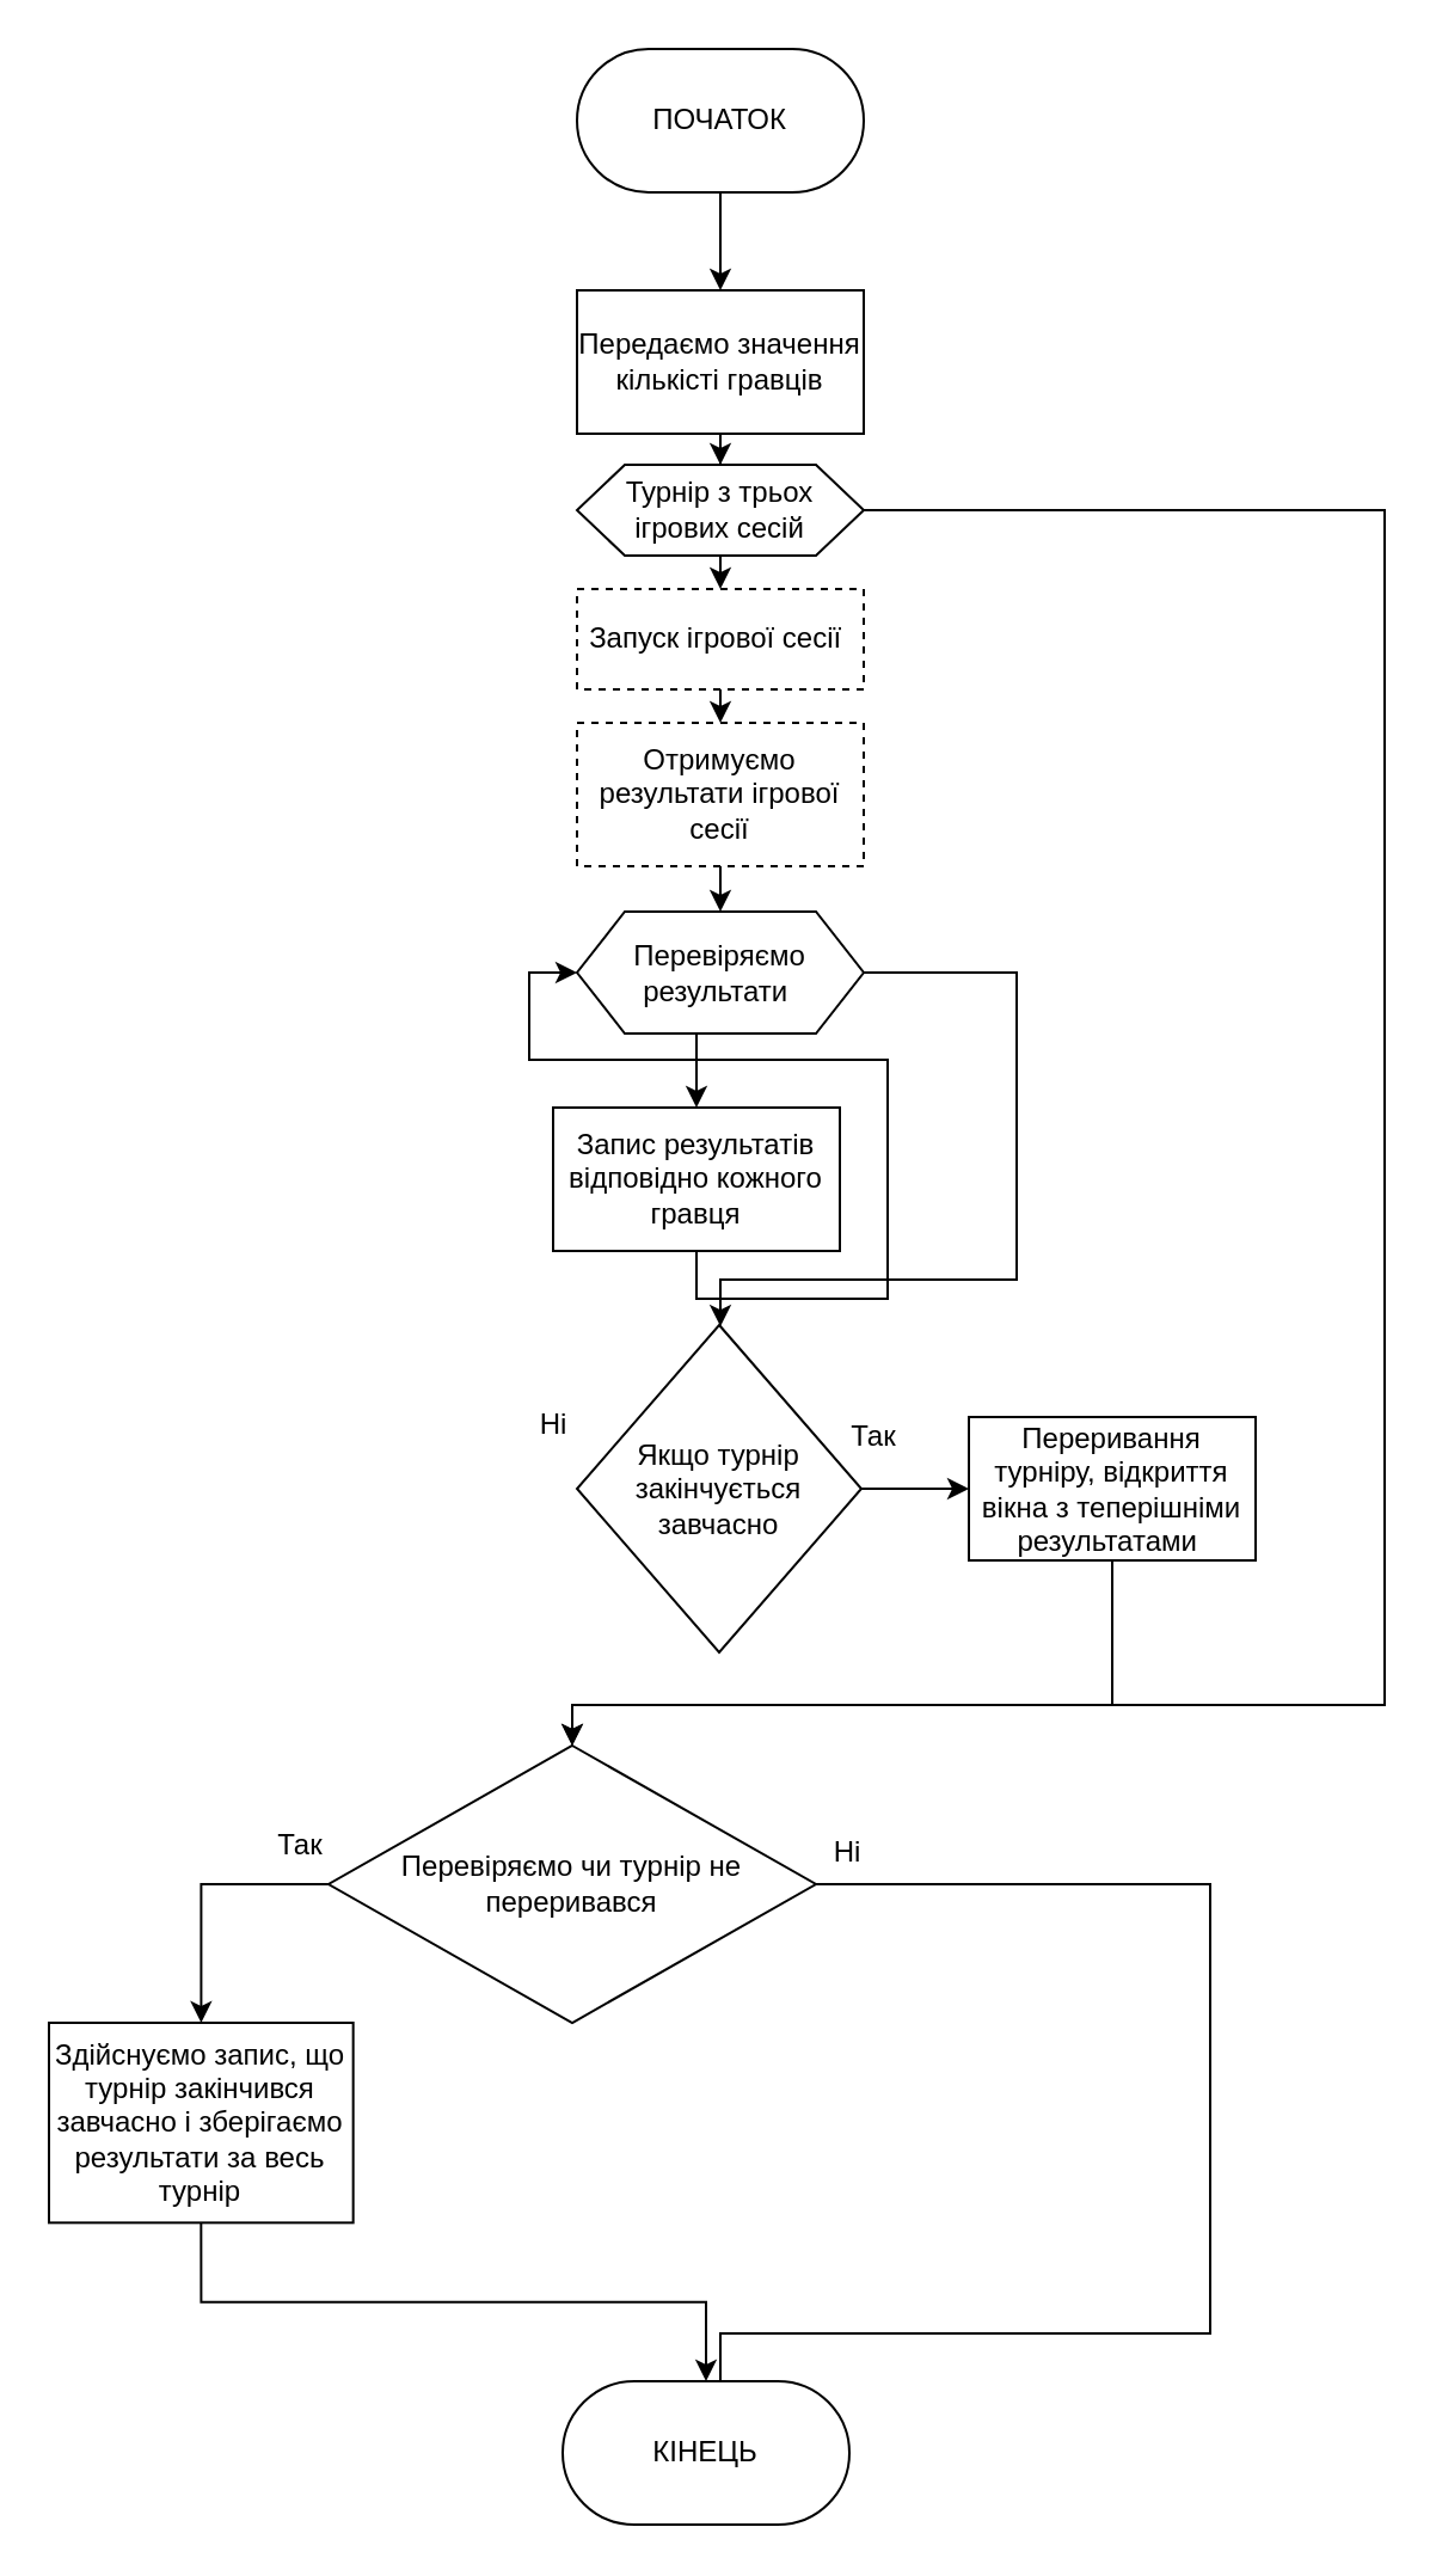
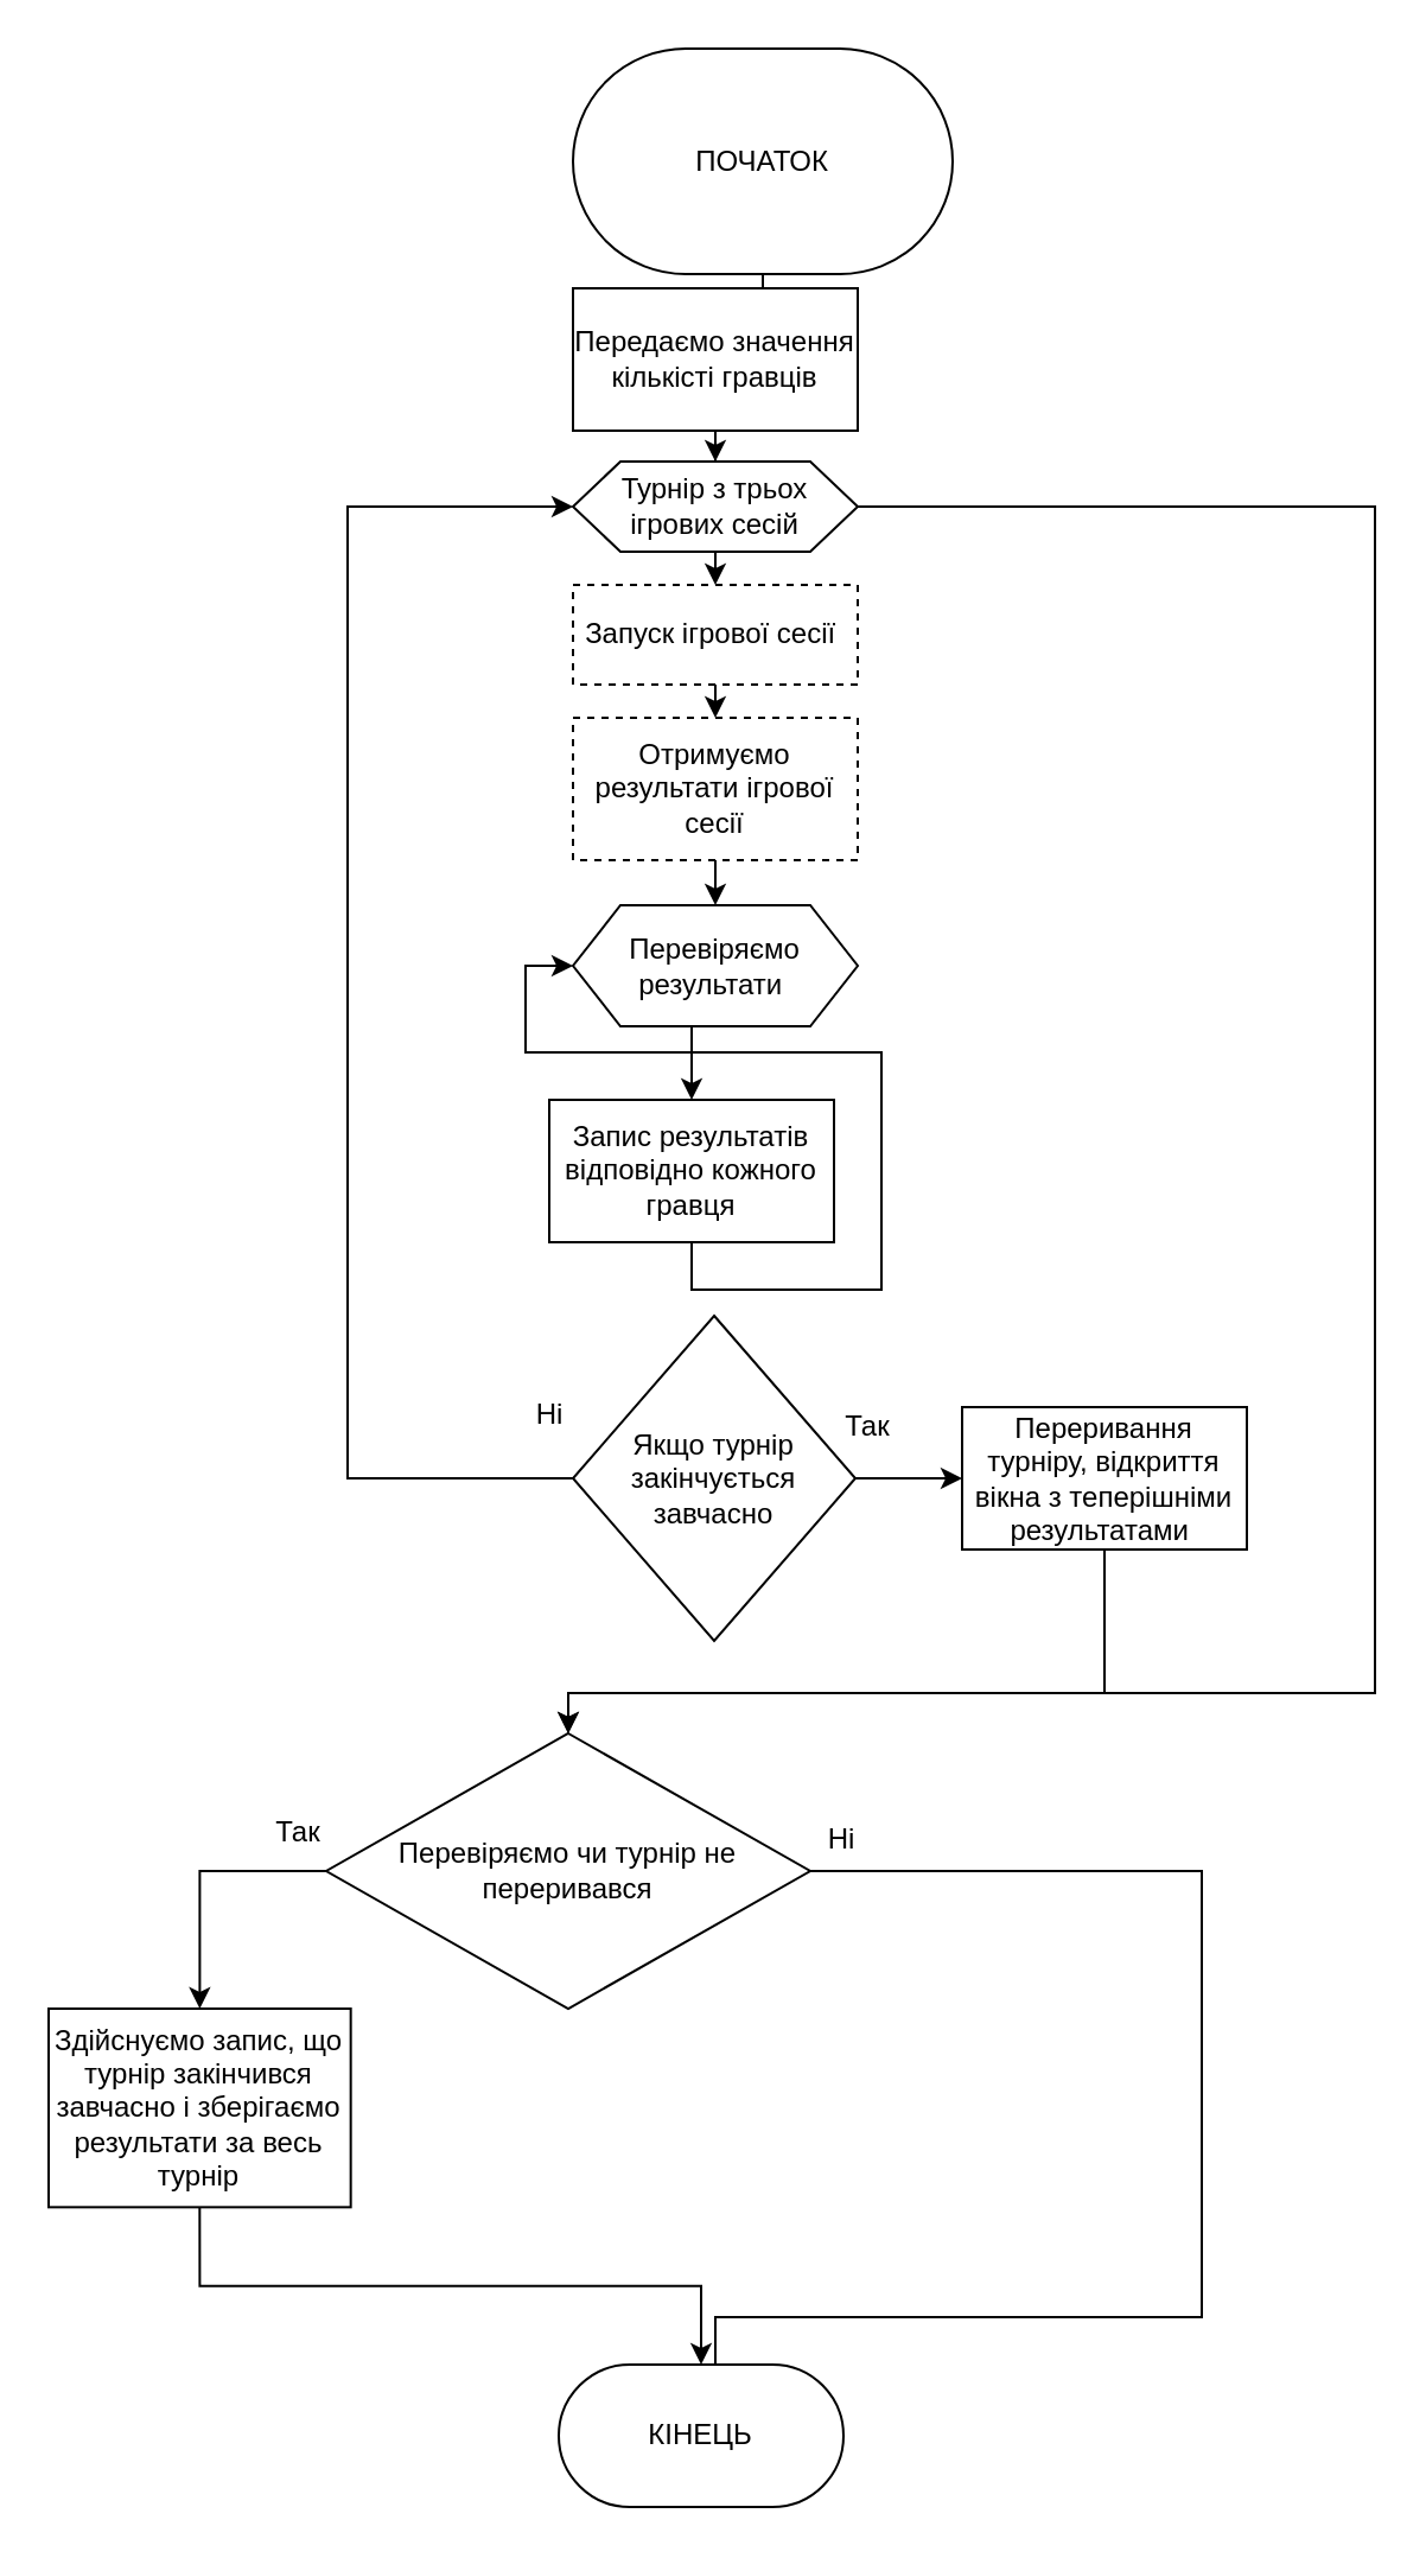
  <mxCell id="0" />
  <mxCell id="1" parent="0" />
  <mxCell id="2" style="edgeStyle=orthogonalEdgeStyle;rounded=0;orthogonalLoop=1;jettySize=auto;html=1;exitX=0.5;exitY=1;exitDx=0;exitDy=0;" edge="1" parent="1" source="3" target="5"><mxGeometry relative="1" as="geometry" /></mxCell>
- <mxCell id="3" value="ПОЧАТОК" style="rounded=1;whiteSpace=wrap;html=1;arcSize=50;" vertex="1" parent="1"><mxGeometry x="241" y="20" width="120" height="60" as="geometry" /></mxCell>
+ <mxCell id="3" value="ПОЧАТОК" style="rounded=1;whiteSpace=wrap;html=1;arcSize=50;" vertex="1" parent="1"><mxGeometry x="241" y="20" width="160" height="95" as="geometry" /></mxCell>
  <mxCell id="4" style="edgeStyle=orthogonalEdgeStyle;rounded=0;orthogonalLoop=1;jettySize=auto;html=1;exitX=0.5;exitY=1;exitDx=0;exitDy=0;" edge="1" parent="1" source="5" target="8"><mxGeometry relative="1" as="geometry" /></mxCell>
  <mxCell id="5" value="Передаємо значення кількісті гравців" style="rounded=0;whiteSpace=wrap;html=1;" vertex="1" parent="1"><mxGeometry x="241" y="121" width="120" height="60" as="geometry" /></mxCell>
  <mxCell id="6" style="edgeStyle=orthogonalEdgeStyle;rounded=0;orthogonalLoop=1;jettySize=auto;html=1;exitX=0.5;exitY=1;exitDx=0;exitDy=0;entryX=0.5;entryY=0;entryDx=0;entryDy=0;" edge="1" parent="1" source="8" target="10"><mxGeometry relative="1" as="geometry" /></mxCell>
  <mxCell id="7" style="edgeStyle=orthogonalEdgeStyle;rounded=0;orthogonalLoop=1;jettySize=auto;html=1;exitX=1;exitY=0.5;exitDx=0;exitDy=0;" edge="1" parent="1" source="8" target="25"><mxGeometry relative="1" as="geometry"><Array as="points"><mxPoint x="579" y="213" /><mxPoint x="579" y="713" /><mxPoint x="239" y="713" /></Array></mxGeometry></mxCell>
  <mxCell id="8" value="Турнір з трьох ігрових сесій" style="shape=hexagon;perimeter=hexagonPerimeter2;whiteSpace=wrap;html=1;fixedSize=1;" vertex="1" parent="1"><mxGeometry x="241" y="194" width="120" height="38" as="geometry" /></mxCell>
  <mxCell id="9" style="edgeStyle=orthogonalEdgeStyle;rounded=0;orthogonalLoop=1;jettySize=auto;html=1;exitX=0.5;exitY=1;exitDx=0;exitDy=0;entryX=0.5;entryY=0;entryDx=0;entryDy=0;" edge="1" parent="1" source="10" target="12"><mxGeometry relative="1" as="geometry" /></mxCell>
  <mxCell id="10" value="Запуск ігрової сесії&amp;nbsp;" style="rounded=0;whiteSpace=wrap;html=1;dashed=1;" vertex="1" parent="1"><mxGeometry x="241" y="246" width="120" height="42" as="geometry" /></mxCell>
  <mxCell id="11" style="edgeStyle=orthogonalEdgeStyle;rounded=0;orthogonalLoop=1;jettySize=auto;html=1;exitX=0.5;exitY=1;exitDx=0;exitDy=0;entryX=0.5;entryY=0;entryDx=0;entryDy=0;" edge="1" parent="1" source="12" target="15"><mxGeometry relative="1" as="geometry" /></mxCell>
  <mxCell id="12" value="Отримуємо результати ігрової сесії" style="rounded=0;whiteSpace=wrap;html=1;dashed=1;" vertex="1" parent="1"><mxGeometry x="241" y="302" width="120" height="60" as="geometry" /></mxCell>
  <mxCell id="13" style="edgeStyle=orthogonalEdgeStyle;rounded=0;orthogonalLoop=1;jettySize=auto;html=1;exitX=0.5;exitY=1;exitDx=0;exitDy=0;entryX=0.5;entryY=0;entryDx=0;entryDy=0;" edge="1" parent="1" source="15" target="17"><mxGeometry relative="1" as="geometry" /></mxCell>
- <mxCell id="14" style="edgeStyle=orthogonalEdgeStyle;rounded=0;orthogonalLoop=1;jettySize=auto;html=1;exitX=1;exitY=0.5;exitDx=0;exitDy=0;" edge="1" parent="1" source="15" target="20"><mxGeometry relative="1" as="geometry"><Array as="points"><mxPoint x="425" y="407" /><mxPoint x="425" y="535" /><mxPoint x="301" y="535" /></Array></mxGeometry></mxCell>
  <mxCell id="15" value="Перевіряємо результати&amp;nbsp;" style="shape=hexagon;perimeter=hexagonPerimeter2;whiteSpace=wrap;html=1;fixedSize=1;" vertex="1" parent="1"><mxGeometry x="241" y="381" width="120" height="51" as="geometry" /></mxCell>
  <mxCell id="16" style="edgeStyle=orthogonalEdgeStyle;rounded=0;orthogonalLoop=1;jettySize=auto;html=1;exitX=0.5;exitY=1;exitDx=0;exitDy=0;entryX=0;entryY=0.5;entryDx=0;entryDy=0;" edge="1" parent="1" source="17" target="15"><mxGeometry relative="1" as="geometry" /></mxCell>
  <mxCell id="17" value="Запис результатів відповідно кожного гравця" style="rounded=0;whiteSpace=wrap;html=1;" vertex="1" parent="1"><mxGeometry x="231" y="463" width="120" height="60" as="geometry" /></mxCell>
+ <mxCell id="18" style="edgeStyle=orthogonalEdgeStyle;rounded=0;orthogonalLoop=1;jettySize=auto;html=1;exitX=0;exitY=0.5;exitDx=0;exitDy=0;entryX=0;entryY=0.5;entryDx=0;entryDy=0;" edge="1" parent="1" source="20" target="8"><mxGeometry relative="1" as="geometry"><Array as="points"><mxPoint x="146" y="623" /><mxPoint x="146" y="213" /></Array></mxGeometry></mxCell>
  <mxCell id="19" style="edgeStyle=orthogonalEdgeStyle;rounded=0;orthogonalLoop=1;jettySize=auto;html=1;exitX=1;exitY=0.5;exitDx=0;exitDy=0;entryX=0;entryY=0.5;entryDx=0;entryDy=0;" edge="1" parent="1" source="20" target="22"><mxGeometry relative="1" as="geometry" /></mxCell>
  <mxCell id="20" value="Якщо турнір закінчується завчасно" style="rhombus;whiteSpace=wrap;html=1;" vertex="1" parent="1"><mxGeometry x="241" y="554" width="119" height="137" as="geometry" /></mxCell>
  <mxCell id="21" style="edgeStyle=orthogonalEdgeStyle;rounded=0;orthogonalLoop=1;jettySize=auto;html=1;exitX=0.5;exitY=1;exitDx=0;exitDy=0;entryX=0.5;entryY=0;entryDx=0;entryDy=0;" edge="1" parent="1" source="22" target="25"><mxGeometry relative="1" as="geometry"><Array as="points"><mxPoint x="465" y="713" /><mxPoint x="239" y="713" /></Array></mxGeometry></mxCell>
  <mxCell id="22" value="Переривання турніру, відкриття вікна з теперішніми результатами&amp;nbsp;" style="rounded=0;whiteSpace=wrap;html=1;" vertex="1" parent="1"><mxGeometry x="405" y="592.5" width="120" height="60" as="geometry" /></mxCell>
  <mxCell id="23" style="edgeStyle=orthogonalEdgeStyle;rounded=0;orthogonalLoop=1;jettySize=auto;html=1;exitX=0;exitY=0.5;exitDx=0;exitDy=0;" edge="1" parent="1" source="25" target="29"><mxGeometry relative="1" as="geometry"><mxPoint x="80.667" y="897.333" as="targetPoint" /></mxGeometry></mxCell>
  <mxCell id="24" style="edgeStyle=orthogonalEdgeStyle;rounded=0;orthogonalLoop=1;jettySize=auto;html=1;exitX=1;exitY=0.5;exitDx=0;exitDy=0;entryX=0.5;entryY=0;entryDx=0;entryDy=0;" edge="1" parent="1" source="25" target="31"><mxGeometry relative="1" as="geometry"><Array as="points"><mxPoint x="506" y="788" /><mxPoint x="506" y="976" /><mxPoint x="301" y="976" /><mxPoint x="301" y="1021" /></Array></mxGeometry></mxCell>
  <mxCell id="25" value="Перевіряємо чи турнір не переривався" style="rhombus;whiteSpace=wrap;html=1;" vertex="1" parent="1"><mxGeometry x="137" y="730" width="204" height="116" as="geometry" /></mxCell>
  <mxCell id="26" value="Так" style="text;html=1;align=center;verticalAlign=middle;resizable=0;points=[];autosize=1;strokeColor=none;fillColor=none;" vertex="1" parent="1"><mxGeometry x="346" y="588" width="37" height="26" as="geometry" /></mxCell>
  <mxCell id="27" value="Ні" style="text;html=1;align=center;verticalAlign=middle;resizable=0;points=[];autosize=1;strokeColor=none;fillColor=none;" vertex="1" parent="1"><mxGeometry x="216" y="583" width="29" height="26" as="geometry" /></mxCell>
  <mxCell id="28" style="edgeStyle=orthogonalEdgeStyle;rounded=0;orthogonalLoop=1;jettySize=auto;html=1;exitX=0.5;exitY=1;exitDx=0;exitDy=0;entryX=0.5;entryY=0;entryDx=0;entryDy=0;" edge="1" parent="1" source="29" target="31"><mxGeometry relative="1" as="geometry" /></mxCell>
  <mxCell id="29" value="Здійснуємо запис, що турнір закінчився завчасно і зберігаємо результати за весь турнір" style="rounded=0;whiteSpace=wrap;html=1;" vertex="1" parent="1"><mxGeometry x="20" y="846" width="127.33" height="83.67" as="geometry" /></mxCell>
  <mxCell id="30" value="Так" style="text;html=1;align=center;verticalAlign=middle;resizable=0;points=[];autosize=1;strokeColor=none;fillColor=none;" vertex="1" parent="1"><mxGeometry x="106" y="759" width="37" height="26" as="geometry" /></mxCell>
  <mxCell id="31" value="КІНЕЦЬ" style="rounded=1;whiteSpace=wrap;html=1;arcSize=50;" vertex="1" parent="1"><mxGeometry x="235" y="996" width="120" height="60" as="geometry" /></mxCell>
  <mxCell id="32" value="Ні" style="text;html=1;align=center;verticalAlign=middle;resizable=0;points=[];autosize=1;strokeColor=none;fillColor=none;" vertex="1" parent="1"><mxGeometry x="339" y="762" width="29" height="26" as="geometry" /></mxCell>
